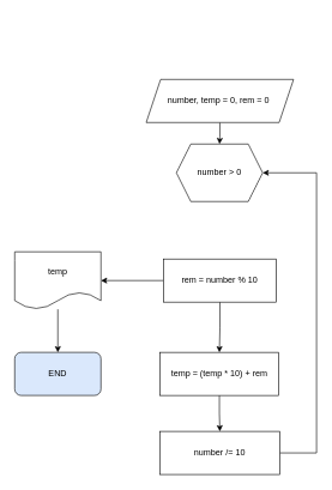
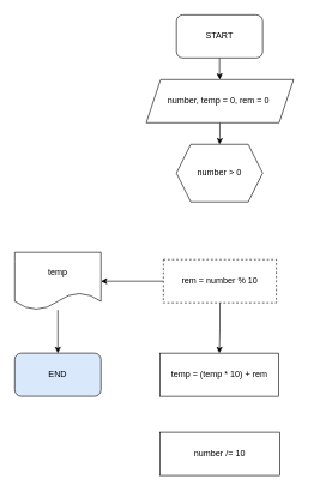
  <mxCell id="0" />
  <mxCell id="1" parent="0" />
+ <mxCell id="2" value="" style="edgeStyle=orthogonalEdgeStyle;rounded=0;orthogonalLoop=1;jettySize=auto;html=1;" parent="1" source="3" target="5" edge="1"><mxGeometry relative="1" as="geometry" /></mxCell>
+ <mxCell id="3" value="START" style="rounded=1;whiteSpace=wrap;html=1;" parent="1" vertex="1"><mxGeometry x="245" y="20" width="120" height="60" as="geometry" /></mxCell>
  <mxCell id="4" value="" style="edgeStyle=orthogonalEdgeStyle;rounded=0;orthogonalLoop=1;jettySize=auto;html=1;" parent="1" source="5" target="6" edge="1"><mxGeometry relative="1" as="geometry" /></mxCell>
  <mxCell id="5" value="number, temp = 0, rem = 0&amp;nbsp;" style="shape=parallelogram;perimeter=parallelogramPerimeter;whiteSpace=wrap;html=1;fixedSize=1;" parent="1" vertex="1"><mxGeometry x="203" y="110" width="205" height="60" as="geometry" /></mxCell>
  <mxCell id="6" value="number &amp;gt; 0" style="shape=hexagon;perimeter=hexagonPerimeter2;whiteSpace=wrap;html=1;fixedSize=1;" parent="1" vertex="1"><mxGeometry x="245" y="200" width="120" height="80" as="geometry" /></mxCell>
  <mxCell id="7" value="" style="edgeStyle=orthogonalEdgeStyle;rounded=0;orthogonalLoop=1;jettySize=auto;html=1;" parent="1" source="9" target="11" edge="1"><mxGeometry relative="1" as="geometry" /></mxCell>
  <mxCell id="8" value="" style="edgeStyle=orthogonalEdgeStyle;rounded=0;orthogonalLoop=1;jettySize=auto;html=1;" parent="1" source="9" target="15" edge="1"><mxGeometry relative="1" as="geometry" /></mxCell>
- <mxCell id="9" value="rem = number % 10" style="rounded=0;whiteSpace=wrap;html=1;" parent="1" vertex="1"><mxGeometry x="226.88" y="360" width="157.25" height="60" as="geometry" /></mxCell>
- <mxCell id="10" value="" style="edgeStyle=orthogonalEdgeStyle;rounded=0;orthogonalLoop=1;jettySize=auto;html=1;" parent="1" source="11" target="13" edge="1"><mxGeometry relative="1" as="geometry" /></mxCell>
+ <mxCell id="9" value="rem = number % 10" style="rounded=0;whiteSpace=wrap;html=1;dashed=1;" parent="1" vertex="1"><mxGeometry x="226.88" y="360" width="157.25" height="60" as="geometry" /></mxCell>
  <mxCell id="11" value="temp = (temp * 10) + rem" style="rounded=0;whiteSpace=wrap;html=1;" parent="1" vertex="1"><mxGeometry x="222" y="490" width="165.5" height="60" as="geometry" /></mxCell>
- <mxCell id="12" style="edgeStyle=orthogonalEdgeStyle;rounded=0;orthogonalLoop=1;jettySize=auto;html=1;exitX=1;exitY=0.5;exitDx=0;exitDy=0;entryX=1;entryY=0.5;entryDx=0;entryDy=0;" edge="1" parent="1" source="13" target="6"><mxGeometry relative="1" as="geometry"><Array as="points"><mxPoint x="440" y="630" /><mxPoint x="440" y="240" /></Array></mxGeometry></mxCell>
  <mxCell id="13" value="number /= 10" style="rounded=0;whiteSpace=wrap;html=1;" parent="1" vertex="1"><mxGeometry x="222.14" y="600" width="166.74" height="60" as="geometry" /></mxCell>
  <mxCell id="14" value="" style="edgeStyle=orthogonalEdgeStyle;rounded=0;orthogonalLoop=1;jettySize=auto;html=1;" parent="1" source="15" target="16" edge="1"><mxGeometry relative="1" as="geometry" /></mxCell>
  <mxCell id="15" value="temp" style="shape=document;whiteSpace=wrap;html=1;boundedLbl=1;" parent="1" vertex="1"><mxGeometry x="20" y="350" width="120" height="80" as="geometry" /></mxCell>
  <mxCell id="16" value="END" style="rounded=1;whiteSpace=wrap;html=1;fillColor=#dae8fc;" parent="1" vertex="1"><mxGeometry x="20" y="490" width="120" height="60" as="geometry" /></mxCell>
